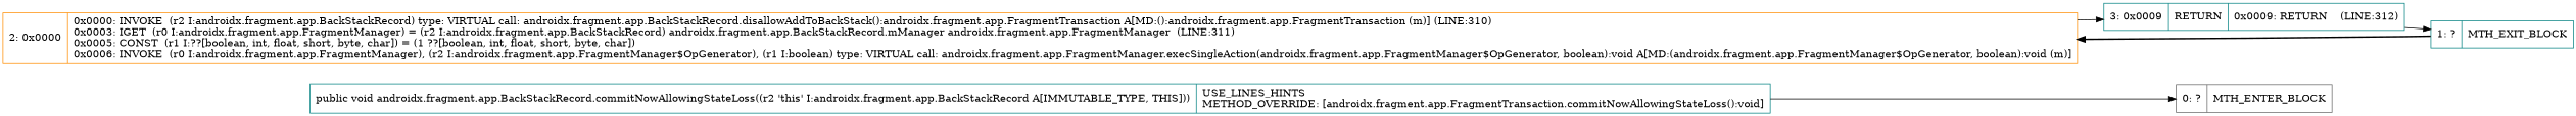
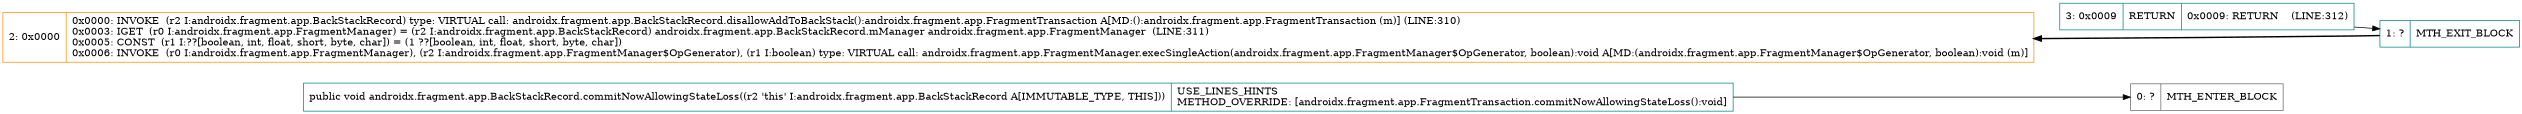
  digraph {
    rankdir=LR
    node [color=teal shape=record]
    edge [style=solid]
    n1 [color=gray40 label="{0\:\ ?|MTH_ENTER_BLOCK\l}"]
    n2 [color=darkorange label="{2\:\ 0x0000|0x0000: INVOKE  (r2 I:androidx.fragment.app.BackStackRecord) type: VIRTUAL call: androidx.fragment.app.BackStackRecord.disallowAddToBackStack():androidx.fragment.app.FragmentTransaction A[MD:():androidx.fragment.app.FragmentTransaction (m)] (LINE:310)\l0x0003: IGET  (r0 I:androidx.fragment.app.FragmentManager) = (r2 I:androidx.fragment.app.BackStackRecord) androidx.fragment.app.BackStackRecord.mManager androidx.fragment.app.FragmentManager  (LINE:311)\l0x0005: CONST  (r1 I:??[boolean, int, float, short, byte, char]) = (1 ??[boolean, int, float, short, byte, char]) \l0x0006: INVOKE  (r0 I:androidx.fragment.app.FragmentManager), (r2 I:androidx.fragment.app.FragmentManager$OpGenerator), (r1 I:boolean) type: VIRTUAL call: androidx.fragment.app.FragmentManager.execSingleAction(androidx.fragment.app.FragmentManager$OpGenerator, boolean):void A[MD:(androidx.fragment.app.FragmentManager$OpGenerator, boolean):void (m)]\l}"]
    n3 [label="{3\:\ 0x0009|RETURN\l|0x0009: RETURN    (LINE:312)\l}"]
    n4 [label="{1\:\ ?|MTH_EXIT_BLOCK\l}"]
    n5 [label="{public void androidx.fragment.app.BackStackRecord.commitNowAllowingStateLoss((r2 'this' I:androidx.fragment.app.BackStackRecord A[IMMUTABLE_TYPE, THIS]))  | USE_LINES_HINTS\lMETHOD_OVERRIDE: [androidx.fragment.app.FragmentTransaction.commitNowAllowingStateLoss():void]\l}"]
-   n2 -> n3
    n3 -> n4
    n4 -> n2 [style=bold]
    n5 -> n1
  }
